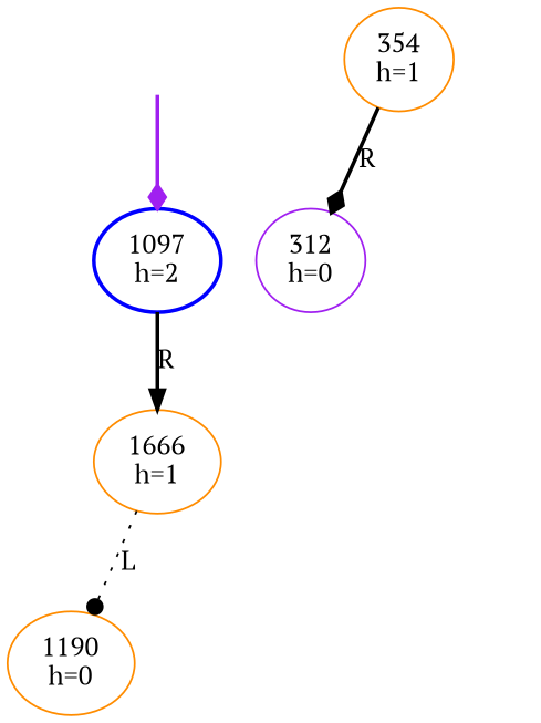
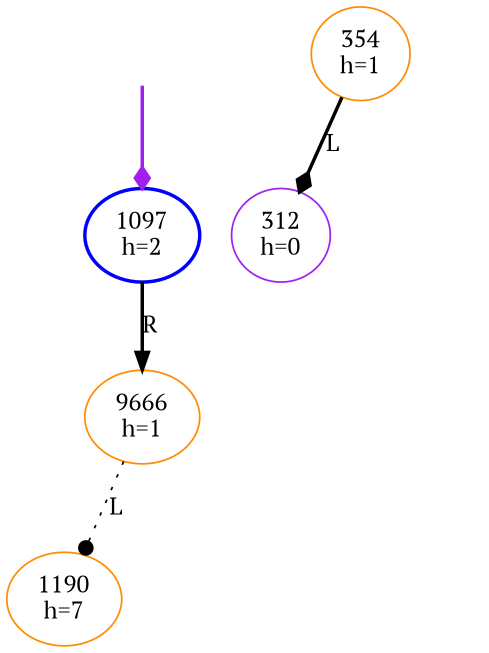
  digraph {
    fontname="PT Serif"
    node [fontname="PT Serif"]
    edge [color=black fontname="PT Serif" style=bold]
    DUMMY [style=invis]
    n2 [color=blue label="1097\nh=2" penwidth=2]
-   n3 [color=darkorange label="1666\nh=1"]
+   n3 [color=darkorange label="9666\nh=1"]
    n4 [color=darkorange label="354\nh=1"]
    n5 [color=purple label="312\nh=0"]
    R_354 [style=invis]
-   n7 [color=darkorange label="1190\nh=0"]
+   n7 [color=darkorange label="1190\nh=7"]
    R_1666 [style=invis]
    DUMMY -> n2 [arrowhead=diamond color=purple]
    n2 -> n3 [arrowhead=normal label=R]
    n3 -> n7 [arrowhead=dot label=L style=dotted]
    n3 -> R_1666 [style=invis color=""]
-   n4 -> n5 [arrowhead=diamond label=R]
+   n4 -> n5 [arrowhead=diamond label=L]
    n4 -> R_354 [style=invis color=""]
  }
